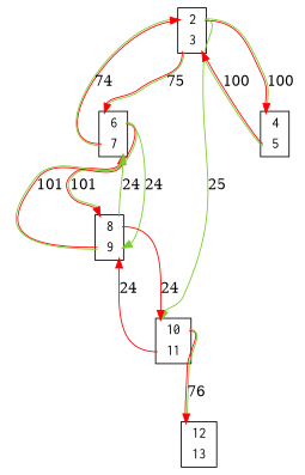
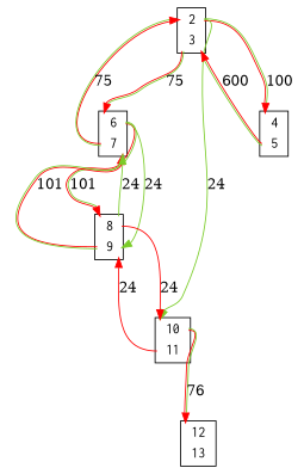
  digraph {
    node [color=black fillcolor=white fontname=Courier shape=plaintext style=filled]
    edge [color="0 1 1:0.250 0.800 0.800" headport=port_0x7f273b406af0_in tailport=port_0x7f273b4060d0_out]
    n1 [label=<<TABLE bgcolor = "white"> <TR><TD BORDER = "0" PORT = "port_0x7f273b4060d0_in"></TD><TD BORDER = "0" PORT = "port_">2</TD><TD BORDER = "0" PORT = "port_0x7f273b4060d0_out"></TD></TR> <TR><TD BORDER = "0" PORT = "port_0x7f276bc16160_out"></TD><TD BORDER = "0" PORT = "port_">3</TD><TD BORDER = "0" PORT = "port_0x7f276bc16160_in"></TD></TR> </TABLE>>]
    n2 [label=<<TABLE bgcolor = "white"> <TR><TD BORDER = "0" PORT = "port_0x7f273b406df0_in"></TD><TD BORDER = "0" PORT = "port_">4</TD><TD BORDER = "0" PORT = "port_0x7f273b406df0_out"></TD></TR> <TR><TD BORDER = "0" PORT = "port_0x7f2736c16040_out"></TD><TD BORDER = "0" PORT = "port_">5</TD><TD BORDER = "0" PORT = "port_0x7f2736c16040_in"></TD></TR> </TABLE>>]
    n3 [label=<<TABLE bgcolor = "white"> <TR><TD BORDER = "0" PORT = "port_0x7f273b406850_in"></TD><TD BORDER = "0" PORT = "port_">6</TD><TD BORDER = "0" PORT = "port_0x7f273b406850_out"></TD></TR> <TR><TD BORDER = "0" PORT = "port_0x7f276b816130_out"></TD><TD BORDER = "0" PORT = "port_">7</TD><TD BORDER = "0" PORT = "port_0x7f276b816130_in"></TD></TR> </TABLE>>]
    n4 [label=<<TABLE bgcolor = "white"> <TR><TD BORDER = "0" PORT = "port_0x7f273b406af0_in"></TD><TD BORDER = "0" PORT = "port_">10</TD><TD BORDER = "0" PORT = "port_0x7f273b406af0_out"></TD></TR> <TR><TD BORDER = "0" PORT = "port_0x7f273b406610_out"></TD><TD BORDER = "0" PORT = "port_">11</TD><TD BORDER = "0" PORT = "port_0x7f273b406610_in"></TD></TR> </TABLE>>]
    n5 [label=<<TABLE bgcolor = "white"> <TR><TD BORDER = "0" PORT = "port_0x7f273b406940_in"></TD><TD BORDER = "0" PORT = "port_">8</TD><TD BORDER = "0" PORT = "port_0x7f273b406940_out"></TD></TR> <TR><TD BORDER = "0" PORT = "port_0x7f276bc16130_out"></TD><TD BORDER = "0" PORT = "port_">9</TD><TD BORDER = "0" PORT = "port_0x7f276bc16130_in"></TD></TR> </TABLE>>]
    n6 [label=<<TABLE bgcolor = "white"> <TR><TD BORDER = "0" PORT = "port_0x7f27370171c0_in"></TD><TD BORDER = "0" PORT = "port_">12</TD><TD BORDER = "0" PORT = "port_0x7f27370171c0_out"></TD></TR> <TR><TD BORDER = "0" PORT = "port_0x7f273b4061f0_out"></TD><TD BORDER = "0" PORT = "port_">13</TD><TD BORDER = "0" PORT = "port_0x7f273b4061f0_in"></TD></TR> </TABLE>>]
    n1 -> n2 [headport=port_0x7f273b406df0_in label=100]
    n1 -> n3 [headport=port_0x7f273b406850_in label=75 tailport=port_0x7f276bc16160_out]
-   n1 -> n4 [color="0.250 0.800 0.800" label=25]
-   n2 -> n1 [headport=port_0x7f276bc16160_in label=100 tailport=port_0x7f2736c16040_out]
-   n3 -> n1 [headport=port_0x7f273b4060d0_in label=74 tailport=port_0x7f276b816130_out]
+   n1 -> n4 [color="0.250 0.800 0.800" label=24]
+   n2 -> n1 [headport=port_0x7f276bc16160_in label=600 tailport=port_0x7f2736c16040_out]
+   n3 -> n1 [headport=port_0x7f273b4060d0_in label=75 tailport=port_0x7f276b816130_out]
    n3 -> n5 [headport=port_0x7f273b406940_in label=101 tailport=port_0x7f273b406850_out]
    n3 -> n5 [color="0.250 0.800 0.800" headport=port_0x7f276bc16130_in label=24 tailport=port_0x7f273b406850_out]
    n4 -> n5 [color="0 1 1" headport=port_0x7f276bc16130_in label=24 tailport=port_0x7f273b406610_out]
    n4 -> n6 [headport=port_0x7f27370171c0_in label=76 tailport=port_0x7f273b406af0_out]
    n5 -> n3 [headport=port_0x7f276b816130_in label=101 tailport=port_0x7f276bc16130_out]
    n5 -> n3 [color="0.250 0.800 0.800" headport=port_0x7f276b816130_in label=24 tailport=port_0x7f273b406940_out]
    n5 -> n4 [color="0 1 1" label=24 tailport=port_0x7f273b406940_out]
  }
